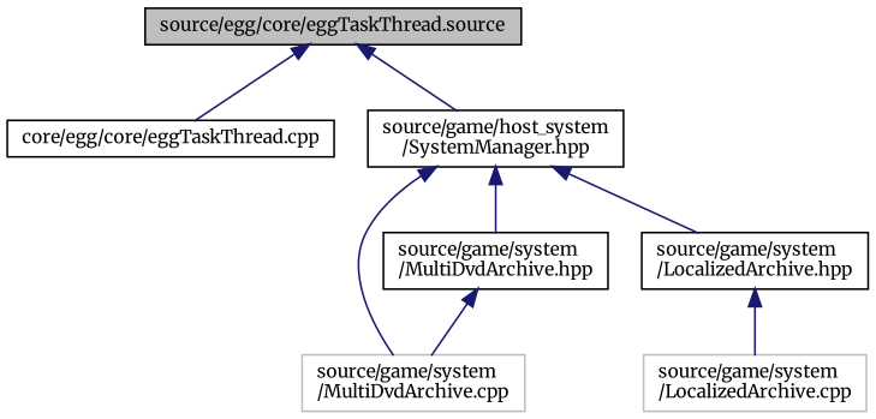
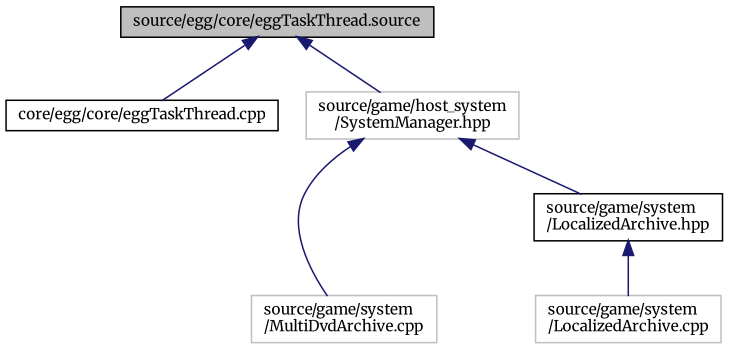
  digraph {
    fontname=Merriweather
    node [color=black fillcolor=white fontname=Merriweather fontsize=10 shape=record style=filled]
    edge [color=midnightblue dir=back fontname=Merriweather fontsize=10 labelfontname=FreeMono labelfontsize=10 style=solid]
    n1 [fillcolor=grey75 fontcolor=black height=0.2 label="source/egg/core/eggTaskThread.source" width=0.4]
    n2 [height=0.2 label="core/egg/core/eggTaskThread.cpp" width=0.4]
-   n3 [height=0.2 label="source/game/host_system\l/SystemManager.hpp" width=0.4]
+   n3 [color=grey75 height=0.2 label="source/game/host_system\l/SystemManager.hpp" width=0.4]
    n4 [color=grey75 height=0.2 label="source/game/system\l/MultiDvdArchive.cpp" width=0.4]
-   n5 [height=0.2 label="source/game/system\l/MultiDvdArchive.hpp" width=0.4]
    n6 [height=0.2 label="source/game/system\l/LocalizedArchive.hpp" width=0.4]
    n7 [color=grey75 height=0.2 label="source/game/system\l/LocalizedArchive.cpp" width=0.4]
    n1 -> n2
    n1 -> n3
    n3 -> n4
-   n3 -> n5
    n3 -> n6
-   n5 -> n4
    n6 -> n7
  }
